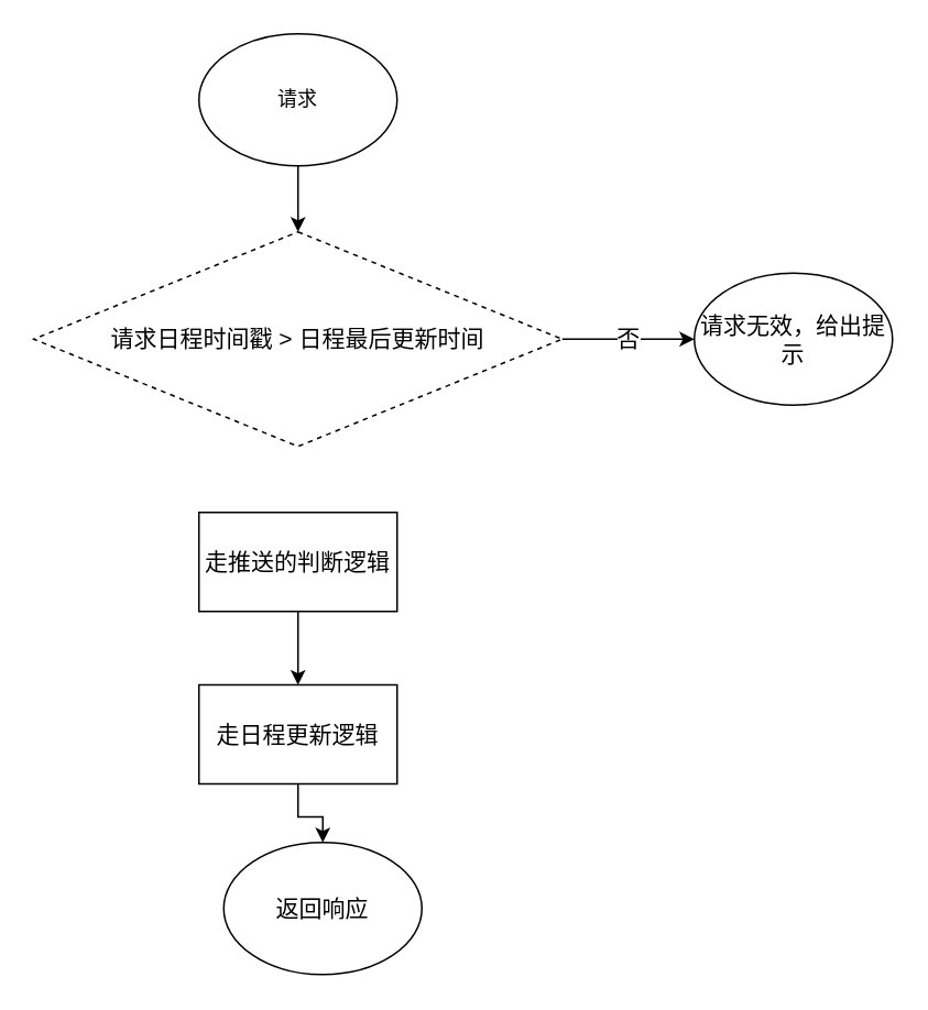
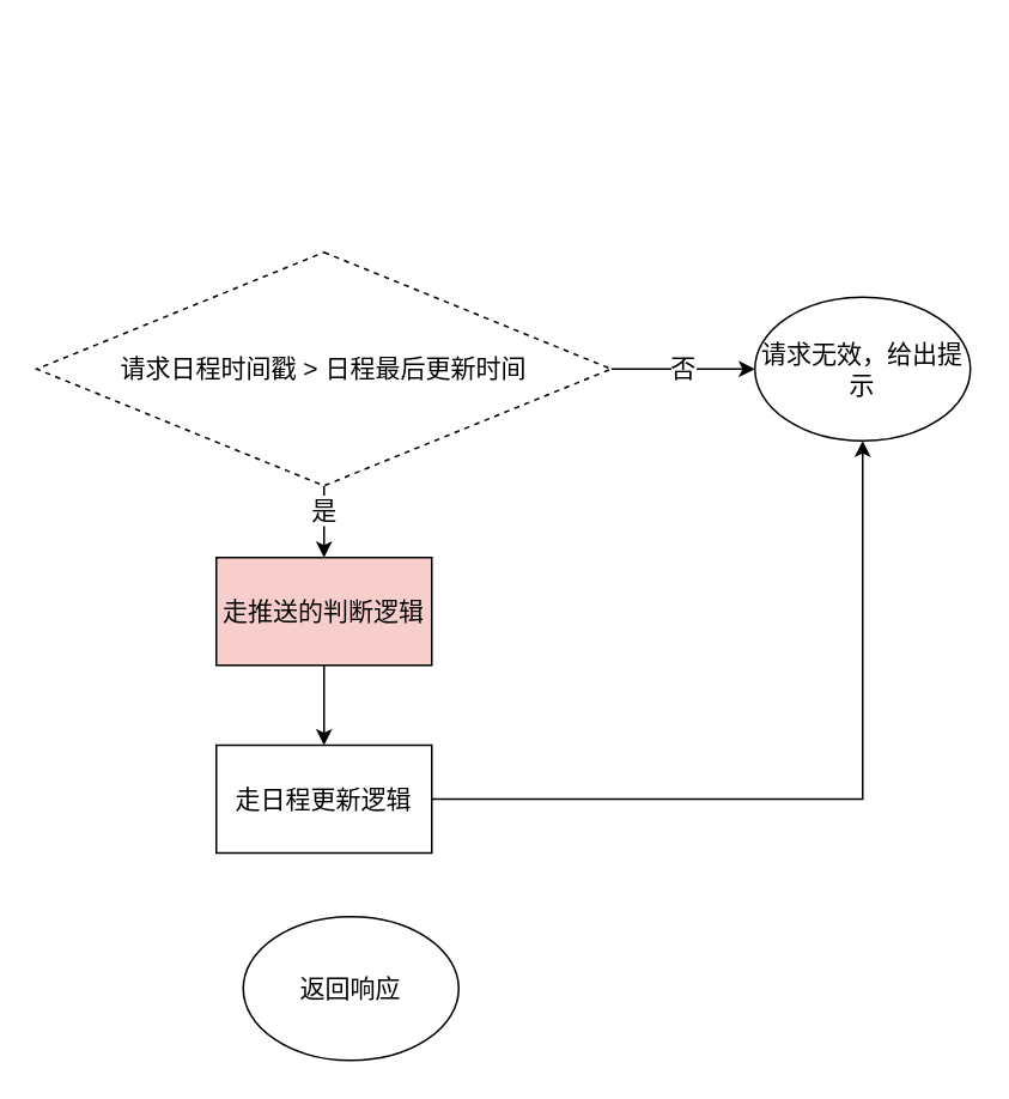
  <mxCell id="0" />
  <mxCell id="1" parent="0" />
- <mxCell id="2" style="edgeStyle=orthogonalEdgeStyle;rounded=0;orthogonalLoop=1;jettySize=auto;html=1;fontSize=14;" edge="1" parent="1" source="3" target="7"><mxGeometry relative="1" as="geometry" /></mxCell>
- <mxCell id="3" value="请求" style="ellipse;whiteSpace=wrap;html=1;" vertex="1" parent="1"><mxGeometry x="120" y="20" width="120" height="80" as="geometry" /></mxCell>
+ <mxCell id="4" style="edgeStyle=orthogonalEdgeStyle;rounded=0;orthogonalLoop=1;jettySize=auto;html=1;entryX=0.5;entryY=0;entryDx=0;entryDy=0;fontSize=14;" edge="1" parent="1" source="7" target="10"><mxGeometry relative="1" as="geometry" /></mxCell>
+ <mxCell id="5" value="是" style="edgeLabel;html=1;align=center;verticalAlign=middle;resizable=0;points=[];fontSize=14;" vertex="1" connectable="0" parent="4"><mxGeometry x="-0.35" y="-1" relative="1" as="geometry"><mxPoint as="offset" /></mxGeometry></mxCell>
  <mxCell id="6" value="否" style="edgeStyle=orthogonalEdgeStyle;rounded=0;orthogonalLoop=1;jettySize=auto;html=1;fontSize=14;" edge="1" parent="1" source="7" target="8"><mxGeometry relative="1" as="geometry" /></mxCell>
  <mxCell id="7" value="请求日程时间戳 &amp;gt; 日程最后更新时间" style="rhombus;whiteSpace=wrap;html=1;fontSize=14;dashed=1;" vertex="1" parent="1"><mxGeometry x="20" y="140" width="320" height="130" as="geometry" /></mxCell>
  <mxCell id="8" value="请求无效，给出提示" style="ellipse;whiteSpace=wrap;html=1;fontSize=14;" vertex="1" parent="1"><mxGeometry x="420" y="165" width="120" height="80" as="geometry" /></mxCell>
  <mxCell id="9" style="edgeStyle=orthogonalEdgeStyle;rounded=0;orthogonalLoop=1;jettySize=auto;html=1;entryX=0.5;entryY=0;entryDx=0;entryDy=0;fontSize=14;" edge="1" parent="1" source="10" target="12"><mxGeometry relative="1" as="geometry" /></mxCell>
- <mxCell id="10" value="走推送的判断逻辑" style="rounded=0;whiteSpace=wrap;html=1;fontSize=14;" vertex="1" parent="1"><mxGeometry x="120" y="310" width="120" height="60" as="geometry" /></mxCell>
- <mxCell id="11" style="edgeStyle=orthogonalEdgeStyle;rounded=0;orthogonalLoop=1;jettySize=auto;html=1;fontSize=14;" edge="1" parent="1" source="12" target="13"><mxGeometry relative="1" as="geometry" /></mxCell>
+ <mxCell id="10" value="走推送的判断逻辑" style="rounded=0;whiteSpace=wrap;html=1;fontSize=14;fillColor=#f8cecc;" vertex="1" parent="1"><mxGeometry x="120" y="310" width="120" height="60" as="geometry" /></mxCell>
+ <mxCell id="11" style="edgeStyle=orthogonalEdgeStyle;rounded=0;orthogonalLoop=1;jettySize=auto;html=1;fontSize=14;" edge="1" parent="1" source="12" target="8"><mxGeometry relative="1" as="geometry" /></mxCell>
  <mxCell id="12" value="走日程更新逻辑" style="rounded=0;whiteSpace=wrap;html=1;fontSize=14;" vertex="1" parent="1"><mxGeometry x="120" y="414.5" width="120" height="60" as="geometry" /></mxCell>
  <mxCell id="13" value="返回响应" style="ellipse;whiteSpace=wrap;html=1;fontSize=14;" vertex="1" parent="1"><mxGeometry x="135" y="510" width="120" height="80" as="geometry" /></mxCell>
